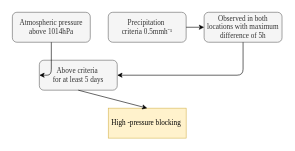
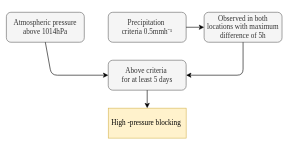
  <mxCell id="0" />
  <mxCell id="1" parent="0" />
- <mxCell id="2" value="&lt;font face=&quot;Times New Roman&quot;&gt;Atmospheric pressure above 1014hPa&lt;/font&gt;" style="rounded=1;whiteSpace=wrap;html=1;fillColor=#f5f5f5;fontColor=#333333;strokeColor=#666666;" vertex="1" parent="1"><mxGeometry x="20" y="20" width="130" height="50" as="geometry" /></mxCell>
- <mxCell id="3" value="&lt;font face=&quot;Times New Roman&quot;&gt;Above criteria&amp;nbsp;&lt;/font&gt;&lt;div&gt;&lt;font face=&quot;Times New Roman&quot;&gt;for at least 5 days&lt;/font&gt;&lt;/div&gt;" style="rounded=1;whiteSpace=wrap;html=1;fillColor=#f5f5f5;fontColor=#333333;strokeColor=#666666;" vertex="1" parent="1"><mxGeometry x="65" y="100" width="130" height="50" as="geometry" /></mxCell>
+ <mxCell id="2" value="&lt;font face=&quot;Times New Roman&quot;&gt;Atmospheric pressure above 1014hPa&lt;/font&gt;" style="rounded=1;whiteSpace=wrap;html=1;fillColor=#f5f5f5;fontColor=#333333;strokeColor=#666666;" vertex="1" parent="1"><mxGeometry x="10" y="20" width="130" height="50" as="geometry" /></mxCell>
+ <mxCell id="3" value="&lt;font face=&quot;Times New Roman&quot;&gt;Above criteria&amp;nbsp;&lt;/font&gt;&lt;div&gt;&lt;font face=&quot;Times New Roman&quot;&gt;for at least 5 days&lt;/font&gt;&lt;/div&gt;" style="rounded=1;whiteSpace=wrap;html=1;fillColor=#f5f5f5;fontColor=#333333;strokeColor=#666666;" vertex="1" parent="1"><mxGeometry x="180" y="100" width="130" height="50" as="geometry" /></mxCell>
  <mxCell id="4" value="&lt;font face=&quot;Times New Roman&quot;&gt;Precipitation&amp;nbsp;&lt;/font&gt;&lt;div&gt;&lt;font face=&quot;Times New Roman&quot;&gt;criteria 0.5mmh⁻¹&lt;/font&gt;&lt;/div&gt;" style="rounded=1;whiteSpace=wrap;html=1;fillColor=#f5f5f5;fontColor=#333333;strokeColor=#666666;" vertex="1" parent="1"><mxGeometry x="180" y="20" width="130" height="50" as="geometry" /></mxCell>
  <mxCell id="5" value="&lt;font face=&quot;Times New Roman&quot;&gt;Observed in both locations with maximum difference of 5h&lt;/font&gt;" style="rounded=1;whiteSpace=wrap;html=1;fillColor=#f5f5f5;fontColor=#333333;strokeColor=#666666;" vertex="1" parent="1"><mxGeometry x="340" y="20" width="130" height="50" as="geometry" /></mxCell>
  <mxCell id="6" value="&lt;font face=&quot;Times New Roman&quot;&gt;High -pressure blocking&amp;nbsp;&lt;/font&gt;" style="whiteSpace=wrap;html=1;fillColor=#fff2cc;strokeColor=#d6b656;rounded=0;" vertex="1" parent="1"><mxGeometry x="180" y="180" width="130" height="50" as="geometry" /></mxCell>
  <mxCell id="7" value="" style="endArrow=classic;html=1;rounded=0;exitX=0.5;exitY=1;exitDx=0;exitDy=0;entryX=0.5;entryY=0;entryDx=0;entryDy=0;" edge="1" parent="1" source="3" target="6"><mxGeometry width="50" height="50" relative="1" as="geometry"><mxPoint x="230" y="140" as="sourcePoint" /><mxPoint x="280" y="90" as="targetPoint" /></mxGeometry></mxCell>
  <mxCell id="8" value="" style="endArrow=classic;html=1;rounded=0;exitX=1;exitY=0.5;exitDx=0;exitDy=0;entryX=0;entryY=0.5;entryDx=0;entryDy=0;" edge="1" parent="1" source="4" target="5"><mxGeometry width="50" height="50" relative="1" as="geometry"><mxPoint x="260" y="160" as="sourcePoint" /><mxPoint x="245" y="100" as="targetPoint" /></mxGeometry></mxCell>
  <mxCell id="9" value="" style="endArrow=classic;html=1;rounded=1;exitX=0.5;exitY=1;exitDx=0;exitDy=0;entryX=0;entryY=0.5;entryDx=0;entryDy=0;curved=0;" edge="1" parent="1" source="2" target="3"><mxGeometry width="50" height="50" relative="1" as="geometry"><mxPoint x="230" y="140" as="sourcePoint" /><mxPoint x="280" y="90" as="targetPoint" /><Array as="points"><mxPoint x="85" y="125" /></Array></mxGeometry></mxCell>
  <mxCell id="10" value="" style="endArrow=classic;html=1;rounded=1;exitX=0.5;exitY=1;exitDx=0;exitDy=0;entryX=1;entryY=0.5;entryDx=0;entryDy=0;curved=0;" edge="1" parent="1" source="5" target="3"><mxGeometry width="50" height="50" relative="1" as="geometry"><mxPoint x="400" y="70" as="sourcePoint" /><mxPoint x="495" y="125" as="targetPoint" /><Array as="points"><mxPoint x="405" y="125" /></Array></mxGeometry></mxCell>
